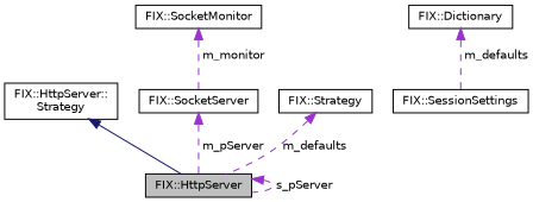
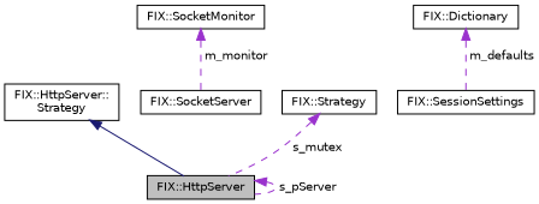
  digraph {
    node [color=black fillcolor=white fontname=Helvetica fontsize=10 shape=record style=filled]
    edge [color=darkorchid3 dir=back fontname=Helvetica fontsize=10 labelfontname=Helvetica labelfontsize=10 style=dashed]
    n1 [fillcolor=grey75 fontcolor=black height=0.2 label="FIX::HttpServer" width=0.4]
    n2 [height=0.2 label="FIX::HttpServer::\lStrategy" width=0.4]
    n3 [height=0.2 label="FIX::SocketServer" width=0.4]
    n4 [height=0.2 label="FIX::SocketMonitor" width=0.4]
    n5 [height=0.2 label="FIX::Strategy" width=0.4]
    n6 [height=0.2 label="FIX::SessionSettings" width=0.4]
    n7 [height=0.2 label="FIX::Dictionary" width=0.4]
    n1 -> n1 [label=" s_pServer"]
    n2 -> n1 [color=midnightblue style=solid]
-   n3 -> n1 [label=" m_pServer"]
    n4 -> n3 [label=" m_monitor"]
-   n5 -> n1 [label=" m_defaults"]
+   n5 -> n1 [label=" s_mutex"]
    n7 -> n6 [label=" m_defaults"]
  }
